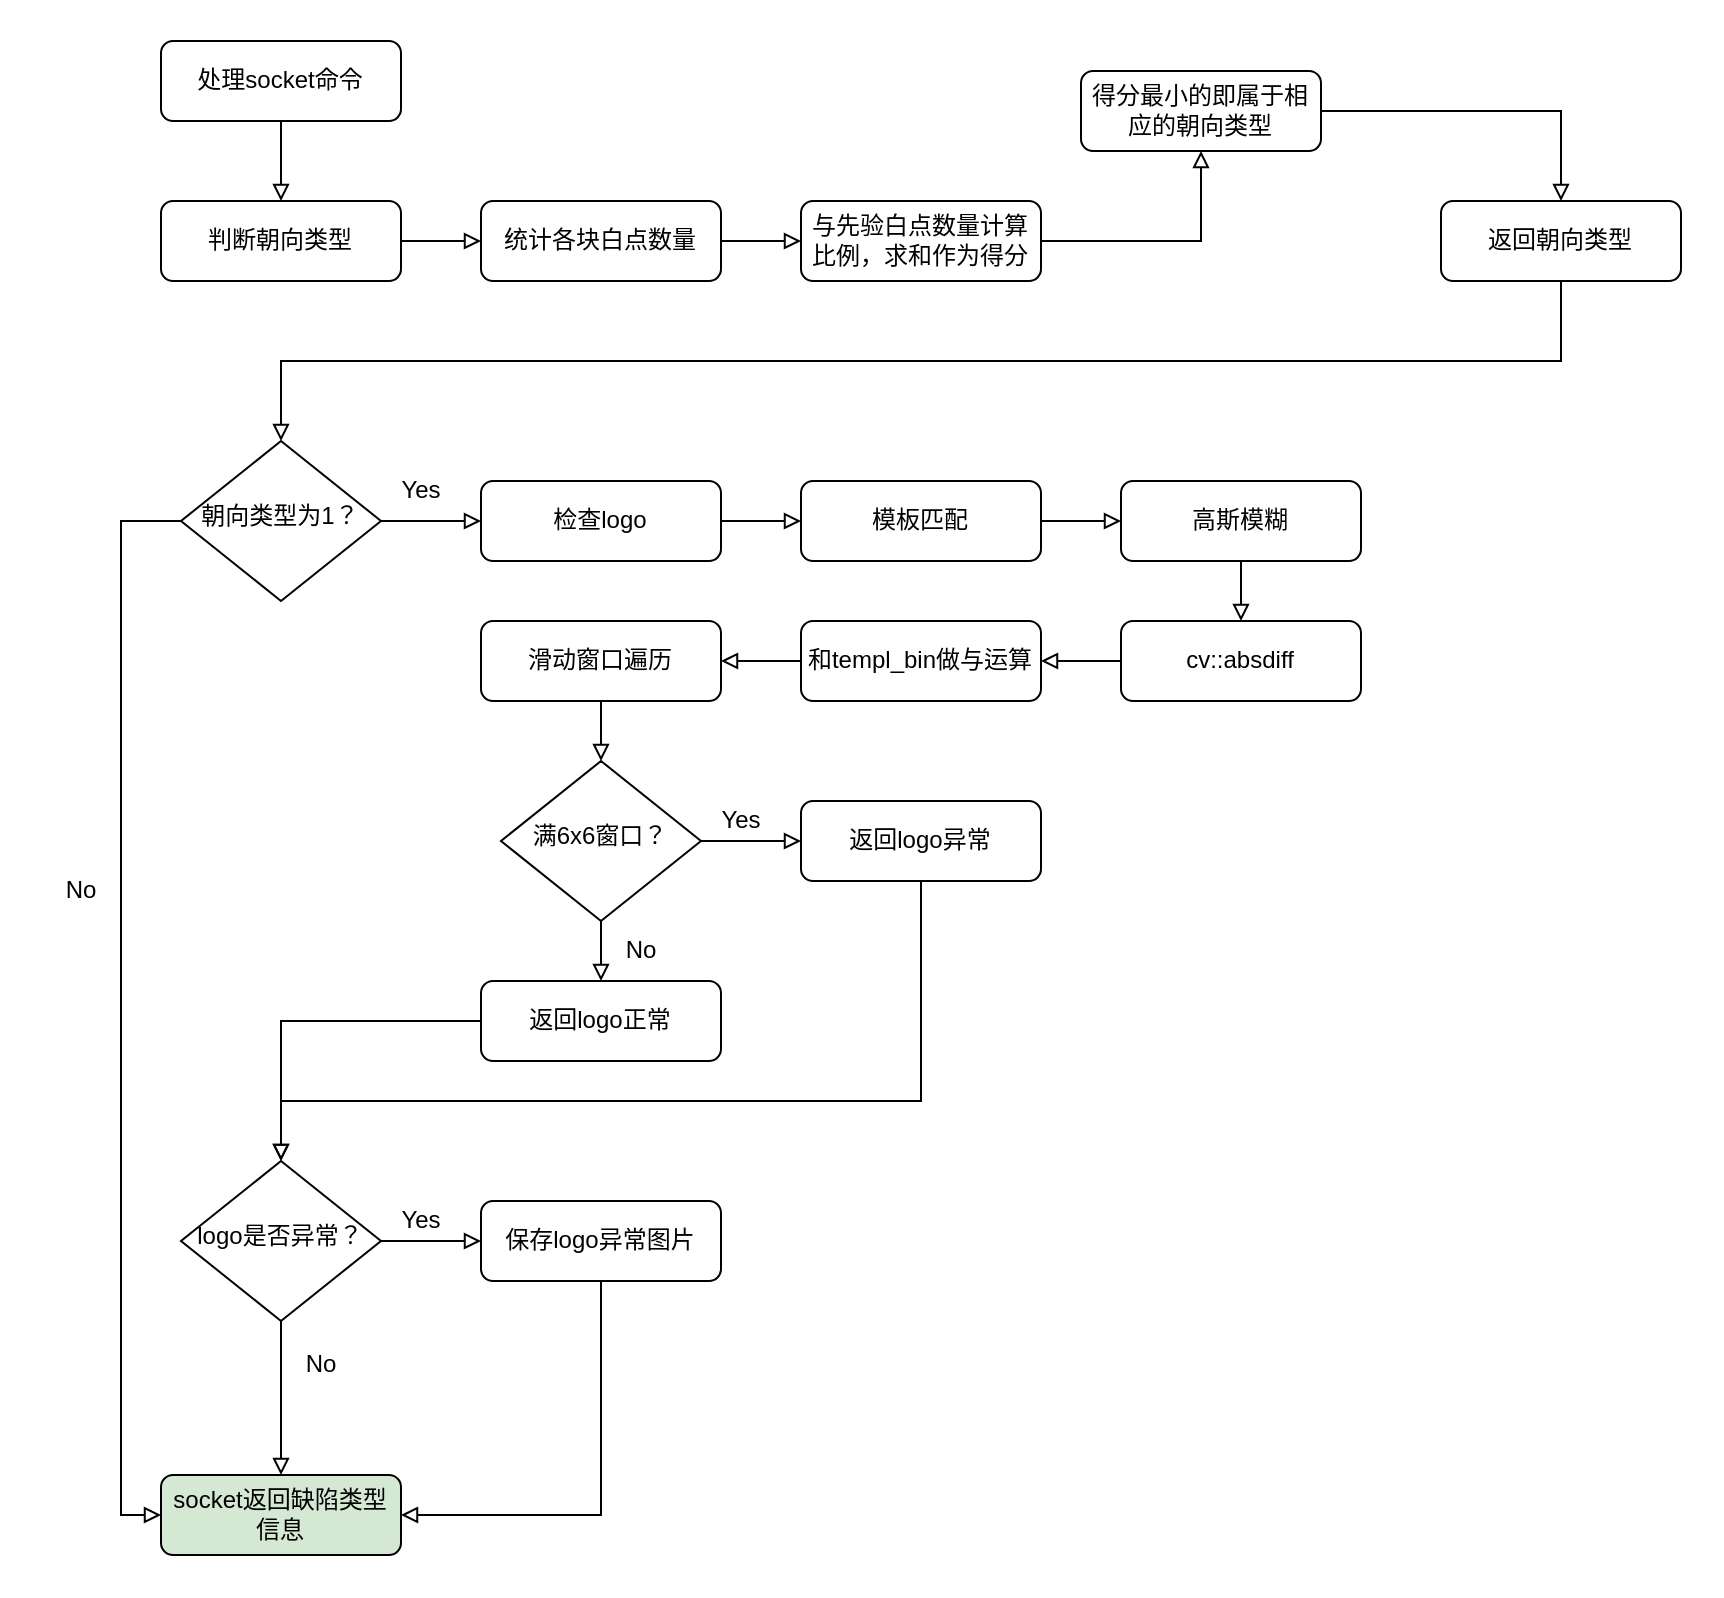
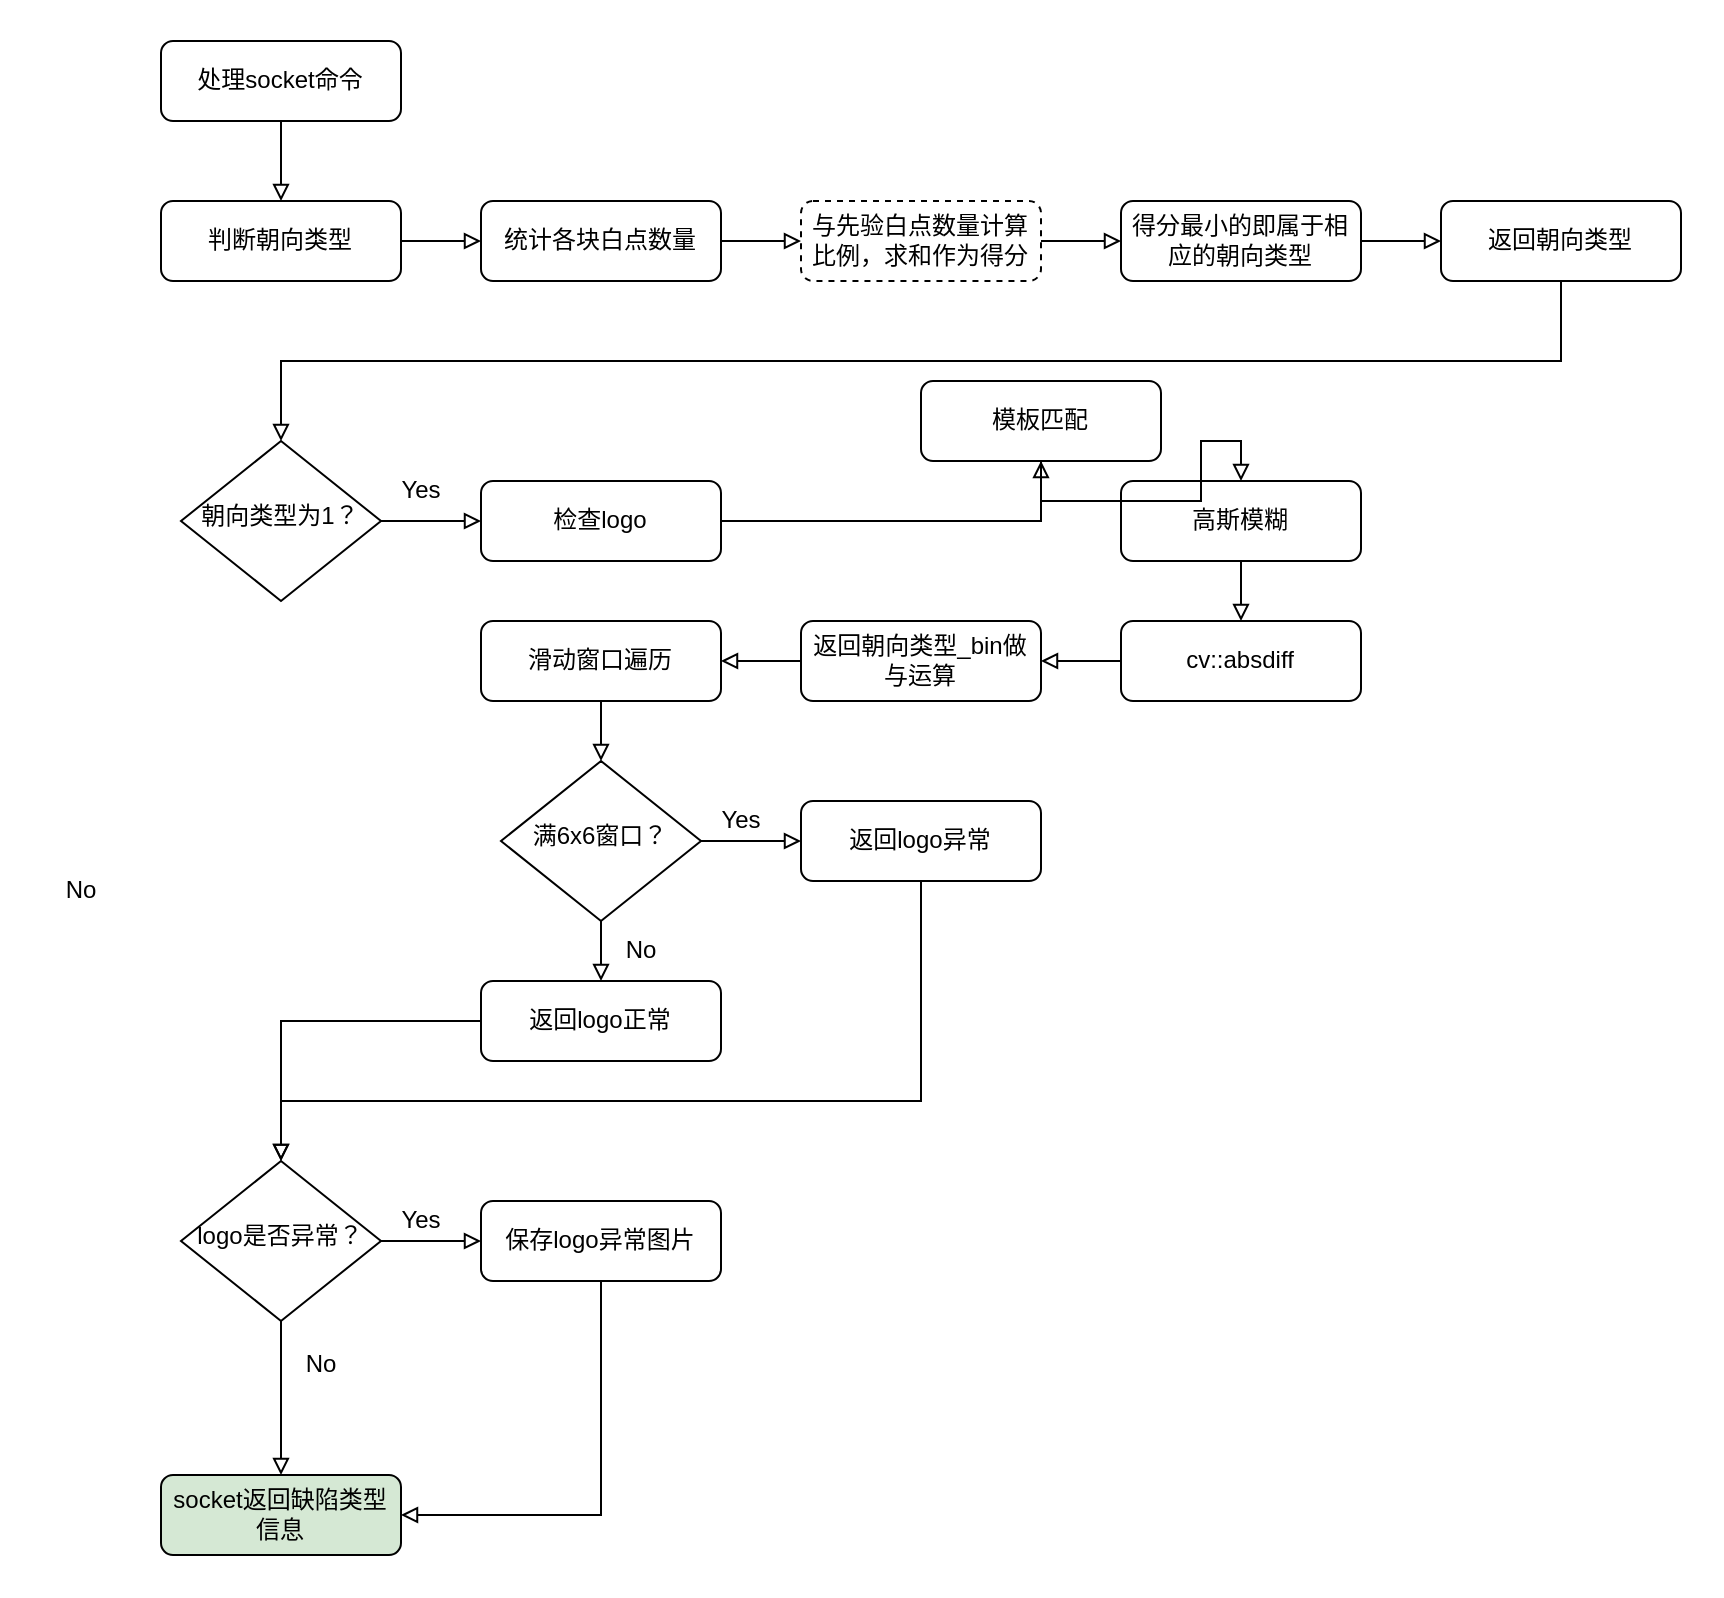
  <mxCell id="0" />
  <mxCell id="1" parent="0" />
  <mxCell id="2" value="" style="edgeStyle=orthogonalEdgeStyle;rounded=0;orthogonalLoop=1;jettySize=auto;html=1;endArrow=block;endFill=0;" parent="1" source="3" target="17" edge="1"><mxGeometry relative="1" as="geometry" /></mxCell>
  <mxCell id="3" value="处理socket命令" style="rounded=1;whiteSpace=wrap;html=1;fontSize=12;glass=0;strokeWidth=1;shadow=0;" parent="1" vertex="1"><mxGeometry x="80" y="20" width="120" height="40" as="geometry" /></mxCell>
  <mxCell id="4" value="" style="edgeStyle=orthogonalEdgeStyle;rounded=0;orthogonalLoop=1;jettySize=auto;html=1;endArrow=block;endFill=0;" parent="1" source="5" target="15" edge="1"><mxGeometry relative="1" as="geometry" /></mxCell>
  <mxCell id="5" value="检查logo" style="rounded=1;whiteSpace=wrap;html=1;fontSize=12;glass=0;strokeWidth=1;shadow=0;" parent="1" vertex="1"><mxGeometry x="240" y="240" width="120" height="40" as="geometry" /></mxCell>
  <mxCell id="6" style="edgeStyle=orthogonalEdgeStyle;rounded=0;orthogonalLoop=1;jettySize=auto;html=1;exitX=0.5;exitY=1;exitDx=0;exitDy=0;entryX=0.5;entryY=0;entryDx=0;entryDy=0;endArrow=block;endFill=0;" parent="1" source="7" target="44" edge="1"><mxGeometry relative="1" as="geometry" /></mxCell>
  <mxCell id="7" value="高斯模糊" style="rounded=1;whiteSpace=wrap;html=1;fontSize=12;glass=0;strokeWidth=1;shadow=0;" parent="1" vertex="1"><mxGeometry x="560" y="240" width="120" height="40" as="geometry" /></mxCell>
  <mxCell id="8" value="" style="edgeStyle=orthogonalEdgeStyle;rounded=0;orthogonalLoop=1;jettySize=auto;html=1;endArrow=block;endFill=0;" parent="1" source="43" target="11" edge="1"><mxGeometry relative="1" as="geometry" /></mxCell>
  <mxCell id="9" style="edgeStyle=orthogonalEdgeStyle;rounded=0;orthogonalLoop=1;jettySize=auto;html=1;entryX=1;entryY=0.5;entryDx=0;entryDy=0;endArrow=block;endFill=0;startArrow=none;" parent="1" source="44" target="43" edge="1"><mxGeometry relative="1" as="geometry"><mxPoint x="780" y="280" as="sourcePoint" /><Array as="points" /></mxGeometry></mxCell>
  <mxCell id="10" value="" style="edgeStyle=orthogonalEdgeStyle;rounded=0;orthogonalLoop=1;jettySize=auto;html=1;endArrow=block;endFill=0;" parent="1" source="11" target="22" edge="1"><mxGeometry relative="1" as="geometry" /></mxCell>
  <mxCell id="11" value="滑动窗口遍历" style="rounded=1;whiteSpace=wrap;html=1;fontSize=12;glass=0;strokeWidth=1;shadow=0;" parent="1" vertex="1"><mxGeometry x="240" y="310" width="120" height="40" as="geometry" /></mxCell>
  <mxCell id="12" style="edgeStyle=orthogonalEdgeStyle;rounded=0;orthogonalLoop=1;jettySize=auto;html=1;endArrow=block;endFill=0;" parent="1" source="13" target="38" edge="1"><mxGeometry relative="1" as="geometry" /></mxCell>
  <mxCell id="13" value="返回logo正常" style="rounded=1;whiteSpace=wrap;html=1;fontSize=12;glass=0;strokeWidth=1;shadow=0;" parent="1" vertex="1"><mxGeometry x="240" y="490" width="120" height="40" as="geometry" /></mxCell>
  <mxCell id="14" value="" style="edgeStyle=orthogonalEdgeStyle;rounded=0;orthogonalLoop=1;jettySize=auto;html=1;endArrow=block;endFill=0;" parent="1" source="15" target="7" edge="1"><mxGeometry relative="1" as="geometry" /></mxCell>
- <mxCell id="15" value="模板匹配" style="rounded=1;whiteSpace=wrap;html=1;fontSize=12;glass=0;strokeWidth=1;shadow=0;" parent="1" vertex="1"><mxGeometry x="400" y="240" width="120" height="40" as="geometry" /></mxCell>
+ <mxCell id="15" value="模板匹配" style="rounded=1;whiteSpace=wrap;html=1;fontSize=12;glass=0;strokeWidth=1;shadow=0;" parent="1" vertex="1"><mxGeometry x="460" y="190" width="120" height="40" as="geometry" /></mxCell>
  <mxCell id="16" style="edgeStyle=orthogonalEdgeStyle;rounded=0;orthogonalLoop=1;jettySize=auto;html=1;exitX=1;exitY=0.5;exitDx=0;exitDy=0;entryX=0;entryY=0.5;entryDx=0;entryDy=0;endArrow=block;endFill=0;" parent="1" source="17" target="19" edge="1"><mxGeometry relative="1" as="geometry" /></mxCell>
  <mxCell id="17" value="判断朝向类型" style="rounded=1;whiteSpace=wrap;html=1;fontSize=12;glass=0;strokeWidth=1;shadow=0;" parent="1" vertex="1"><mxGeometry x="80" y="100" width="120" height="40" as="geometry" /></mxCell>
  <mxCell id="18" value="" style="edgeStyle=orthogonalEdgeStyle;rounded=0;orthogonalLoop=1;jettySize=auto;html=1;endArrow=block;endFill=0;" parent="1" source="19" target="27" edge="1"><mxGeometry relative="1" as="geometry" /></mxCell>
  <mxCell id="19" value="统计各块白点数量" style="rounded=1;whiteSpace=wrap;html=1;fontSize=12;glass=0;strokeWidth=1;shadow=0;" parent="1" vertex="1"><mxGeometry x="240" y="100" width="120" height="40" as="geometry" /></mxCell>
  <mxCell id="20" style="edgeStyle=orthogonalEdgeStyle;rounded=0;orthogonalLoop=1;jettySize=auto;html=1;exitX=1;exitY=0.5;exitDx=0;exitDy=0;entryX=0;entryY=0.5;entryDx=0;entryDy=0;endArrow=block;endFill=0;" parent="1" source="22" target="34" edge="1"><mxGeometry relative="1" as="geometry" /></mxCell>
  <mxCell id="21" value="" style="edgeStyle=orthogonalEdgeStyle;rounded=0;orthogonalLoop=1;jettySize=auto;html=1;endArrow=block;endFill=0;" parent="1" source="22" target="13" edge="1"><mxGeometry relative="1" as="geometry" /></mxCell>
  <mxCell id="22" value="满6x6窗口？" style="rhombus;whiteSpace=wrap;html=1;shadow=0;fontFamily=Helvetica;fontSize=12;align=center;strokeWidth=1;spacing=6;spacingTop=-4;" parent="1" vertex="1"><mxGeometry x="250" y="380" width="100" height="80" as="geometry" /></mxCell>
  <mxCell id="23" value="" style="edgeStyle=orthogonalEdgeStyle;rounded=0;orthogonalLoop=1;jettySize=auto;html=1;endArrow=block;endFill=0;" parent="1" source="24" target="40" edge="1"><mxGeometry relative="1" as="geometry" /></mxCell>
- <mxCell id="24" value="得分最小的即属于相应的朝向类型" style="rounded=1;whiteSpace=wrap;html=1;fontSize=12;glass=0;strokeWidth=1;shadow=0;" parent="1" vertex="1"><mxGeometry x="540" y="35" width="120" height="40" as="geometry" /></mxCell>
+ <mxCell id="24" value="得分最小的即属于相应的朝向类型" style="rounded=1;whiteSpace=wrap;html=1;fontSize=12;glass=0;strokeWidth=1;shadow=0;" parent="1" vertex="1"><mxGeometry x="560" y="100" width="120" height="40" as="geometry" /></mxCell>
  <mxCell id="25" value="socket返回缺陷类型信息" style="rounded=1;whiteSpace=wrap;html=1;fontSize=12;glass=0;strokeWidth=1;shadow=0;fillColor=#d5e8d4;" parent="1" vertex="1"><mxGeometry x="80" y="737" width="120" height="40" as="geometry" /></mxCell>
  <mxCell id="26" value="" style="edgeStyle=orthogonalEdgeStyle;rounded=0;orthogonalLoop=1;jettySize=auto;html=1;endArrow=block;endFill=0;" parent="1" source="27" target="24" edge="1"><mxGeometry relative="1" as="geometry" /></mxCell>
- <mxCell id="27" value="与先验白点数量计算比例，求和作为得分" style="rounded=1;whiteSpace=wrap;html=1;fontSize=12;glass=0;strokeWidth=1;shadow=0;" parent="1" vertex="1"><mxGeometry x="400" y="100" width="120" height="40" as="geometry" /></mxCell>
+ <mxCell id="27" value="与先验白点数量计算比例，求和作为得分" style="rounded=1;whiteSpace=wrap;html=1;fontSize=12;glass=0;strokeWidth=1;shadow=0;dashed=1;" parent="1" vertex="1"><mxGeometry x="400" y="100" width="120" height="40" as="geometry" /></mxCell>
  <mxCell id="28" style="edgeStyle=orthogonalEdgeStyle;rounded=0;orthogonalLoop=1;jettySize=auto;html=1;exitX=1;exitY=0.5;exitDx=0;exitDy=0;endArrow=block;endFill=0;" parent="1" source="30" target="5" edge="1"><mxGeometry relative="1" as="geometry" /></mxCell>
- <mxCell id="29" style="edgeStyle=orthogonalEdgeStyle;rounded=0;orthogonalLoop=1;jettySize=auto;html=1;entryX=0;entryY=0.5;entryDx=0;entryDy=0;endArrow=block;endFill=0;" parent="1" source="30" target="25" edge="1"><mxGeometry relative="1" as="geometry"><Array as="points"><mxPoint x="60" y="260" /><mxPoint x="60" y="757" /></Array></mxGeometry></mxCell>
  <mxCell id="30" value="朝向类型为1？" style="rhombus;whiteSpace=wrap;html=1;shadow=0;fontFamily=Helvetica;fontSize=12;align=center;strokeWidth=1;spacing=6;spacingTop=-4;" parent="1" vertex="1"><mxGeometry x="90" y="220" width="100" height="80" as="geometry" /></mxCell>
  <mxCell id="31" value="Yes" style="text;html=1;align=center;verticalAlign=middle;resizable=0;points=[];autosize=1;strokeColor=none;fillColor=none;" parent="1" vertex="1"><mxGeometry x="190" y="230" width="40" height="30" as="geometry" /></mxCell>
  <mxCell id="32" value="No" style="text;html=1;align=center;verticalAlign=middle;resizable=0;points=[];autosize=1;strokeColor=none;fillColor=none;" parent="1" vertex="1"><mxGeometry x="20" y="430" width="40" height="30" as="geometry" /></mxCell>
  <mxCell id="33" style="edgeStyle=orthogonalEdgeStyle;rounded=0;orthogonalLoop=1;jettySize=auto;html=1;entryX=0.5;entryY=0;entryDx=0;entryDy=0;endArrow=block;endFill=0;" parent="1" source="34" target="38" edge="1"><mxGeometry relative="1" as="geometry"><Array as="points"><mxPoint x="460" y="550" /><mxPoint x="140" y="550" /></Array></mxGeometry></mxCell>
  <mxCell id="34" value="返回logo异常" style="rounded=1;whiteSpace=wrap;html=1;fontSize=12;glass=0;strokeWidth=1;shadow=0;" parent="1" vertex="1"><mxGeometry x="400" y="400" width="120" height="40" as="geometry" /></mxCell>
  <mxCell id="35" value="Yes" style="text;html=1;align=center;verticalAlign=middle;resizable=0;points=[];autosize=1;strokeColor=none;fillColor=none;" parent="1" vertex="1"><mxGeometry x="350" y="395" width="40" height="30" as="geometry" /></mxCell>
  <mxCell id="36" value="" style="edgeStyle=orthogonalEdgeStyle;rounded=0;orthogonalLoop=1;jettySize=auto;html=1;endArrow=block;endFill=0;" parent="1" source="38" target="42" edge="1"><mxGeometry relative="1" as="geometry" /></mxCell>
  <mxCell id="37" value="" style="edgeStyle=orthogonalEdgeStyle;rounded=0;orthogonalLoop=1;jettySize=auto;html=1;endArrow=block;endFill=0;" parent="1" source="38" target="25" edge="1"><mxGeometry relative="1" as="geometry" /></mxCell>
  <mxCell id="38" value="logo是否异常？" style="rhombus;whiteSpace=wrap;html=1;shadow=0;fontFamily=Helvetica;fontSize=12;align=center;strokeWidth=1;spacing=6;spacingTop=-4;" parent="1" vertex="1"><mxGeometry x="90" y="580" width="100" height="80" as="geometry" /></mxCell>
  <mxCell id="39" style="edgeStyle=orthogonalEdgeStyle;rounded=0;orthogonalLoop=1;jettySize=auto;html=1;entryX=0.5;entryY=0;entryDx=0;entryDy=0;endArrow=block;endFill=0;" parent="1" source="40" target="30" edge="1"><mxGeometry relative="1" as="geometry"><Array as="points"><mxPoint x="780" y="180" /><mxPoint x="140" y="180" /></Array></mxGeometry></mxCell>
  <mxCell id="40" value="返回朝向类型" style="whiteSpace=wrap;html=1;rounded=1;glass=0;strokeWidth=1;shadow=0;" parent="1" vertex="1"><mxGeometry x="720" y="100" width="120" height="40" as="geometry" /></mxCell>
  <mxCell id="41" style="edgeStyle=orthogonalEdgeStyle;rounded=0;orthogonalLoop=1;jettySize=auto;html=1;entryX=1;entryY=0.5;entryDx=0;entryDy=0;endArrow=block;endFill=0;" parent="1" source="42" target="25" edge="1"><mxGeometry relative="1" as="geometry"><Array as="points"><mxPoint x="300" y="757" /></Array></mxGeometry></mxCell>
  <mxCell id="42" value="保存logo异常图片" style="rounded=1;whiteSpace=wrap;html=1;fontSize=12;glass=0;strokeWidth=1;shadow=0;" parent="1" vertex="1"><mxGeometry x="240" y="600" width="120" height="40" as="geometry" /></mxCell>
- <mxCell id="43" value="和templ_bin做与运算" style="rounded=1;whiteSpace=wrap;html=1;fontSize=12;glass=0;strokeWidth=1;shadow=0;" parent="1" vertex="1"><mxGeometry x="400" y="310" width="120" height="40" as="geometry" /></mxCell>
+ <mxCell id="43" value="返回朝向类型_bin做与运算" style="rounded=1;whiteSpace=wrap;html=1;fontSize=12;glass=0;strokeWidth=1;shadow=0;" parent="1" vertex="1"><mxGeometry x="400" y="310" width="120" height="40" as="geometry" /></mxCell>
  <mxCell id="44" value="cv::absdiff" style="rounded=1;whiteSpace=wrap;html=1;fontSize=12;glass=0;strokeWidth=1;shadow=0;" parent="1" vertex="1"><mxGeometry x="560" y="310" width="120" height="40" as="geometry" /></mxCell>
  <mxCell id="45" value="No" style="text;html=1;align=center;verticalAlign=middle;resizable=0;points=[];autosize=1;strokeColor=none;fillColor=none;" parent="1" vertex="1"><mxGeometry x="300" y="460" width="40" height="30" as="geometry" /></mxCell>
  <mxCell id="46" value="Yes" style="text;html=1;align=center;verticalAlign=middle;resizable=0;points=[];autosize=1;strokeColor=none;fillColor=none;" parent="1" vertex="1"><mxGeometry x="190" y="595" width="40" height="30" as="geometry" /></mxCell>
  <mxCell id="47" value="No" style="text;html=1;align=center;verticalAlign=middle;resizable=0;points=[];autosize=1;strokeColor=none;fillColor=none;" parent="1" vertex="1"><mxGeometry x="140" y="667" width="40" height="30" as="geometry" /></mxCell>
